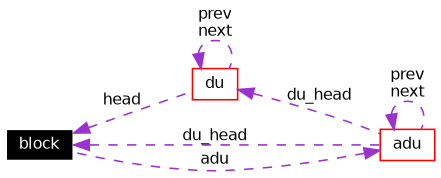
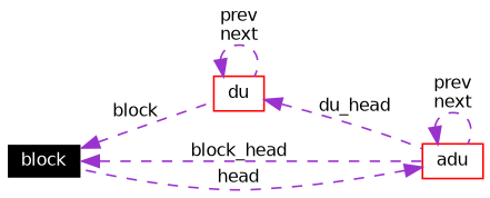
  digraph {
    rankdir=LR
    node [color=red fontname=Helvetica fontsize=10 shape=record]
    edge [color=darkorchid3 dir=back fontname=Helvetica fontsize=10 labelfontname=Helvetica labelfontsize=10 style=dashed]
    n1 [color=white fillcolor=black fontcolor=white height=0.2 label=block style=filled width=0.4]
    n2 [height=0.2 label=du width=0.4]
    n3 [height=0.2 label=adu width=0.4]
-   n1 -> n2 [label=head]
-   n1 -> n3 [label=du_head]
+   n1 -> n2 [label=block]
+   n1 -> n3 [label=block_head]
    n2 -> n2 [label="prev\nnext"]
    n2 -> n3 [label=du_head]
-   n3 -> n1 [label=adu]
+   n3 -> n1 [label=head]
    n3 -> n3 [label="prev\nnext"]
  }
